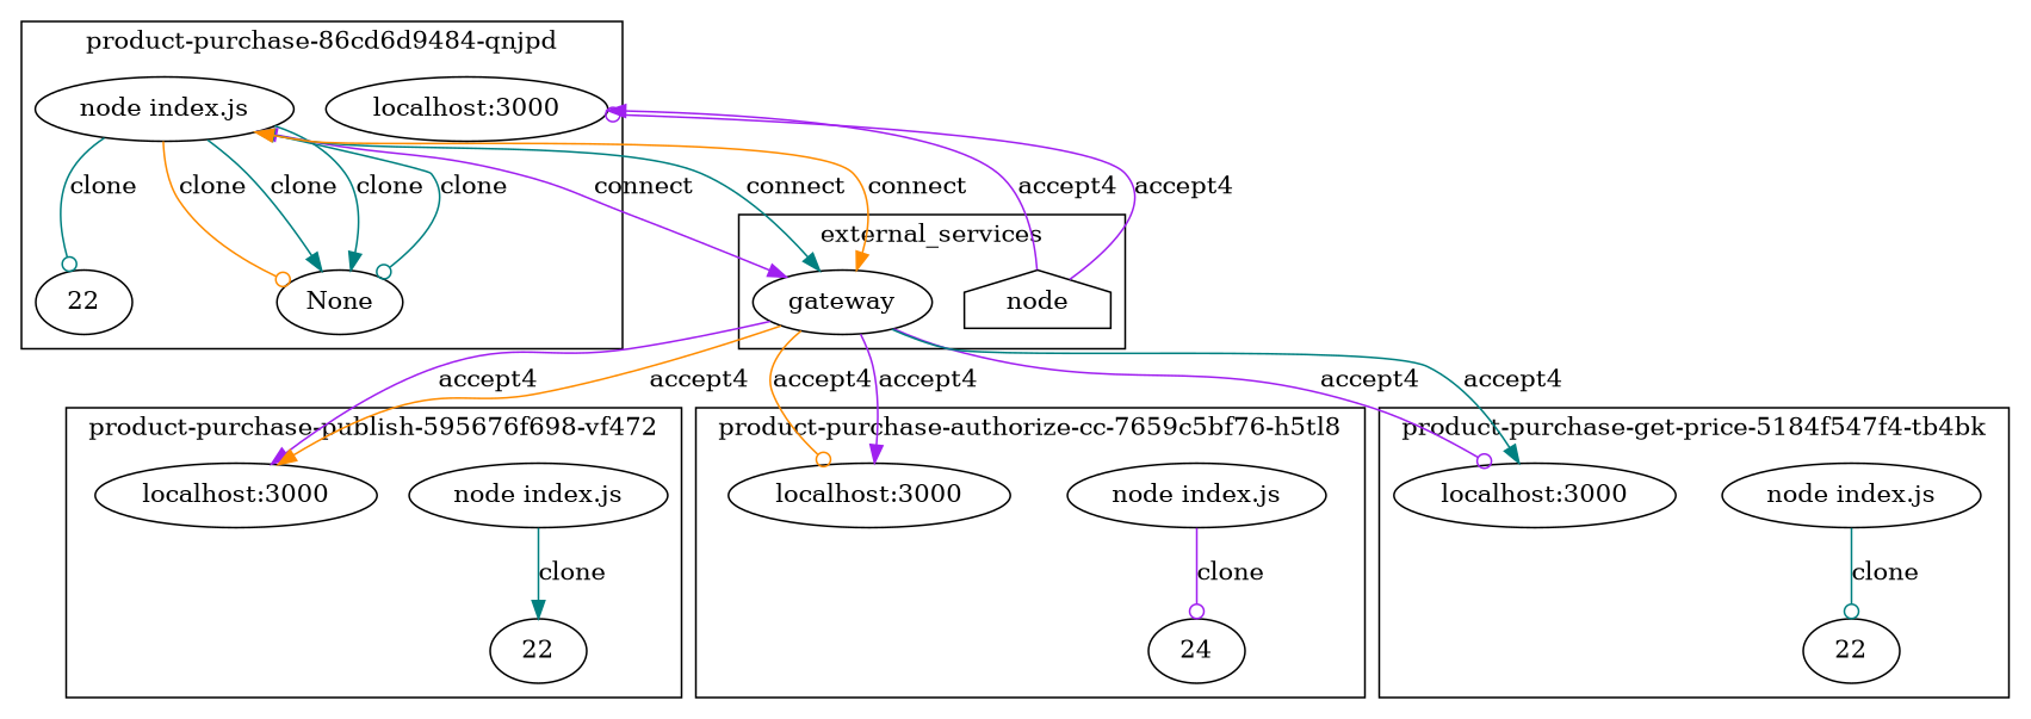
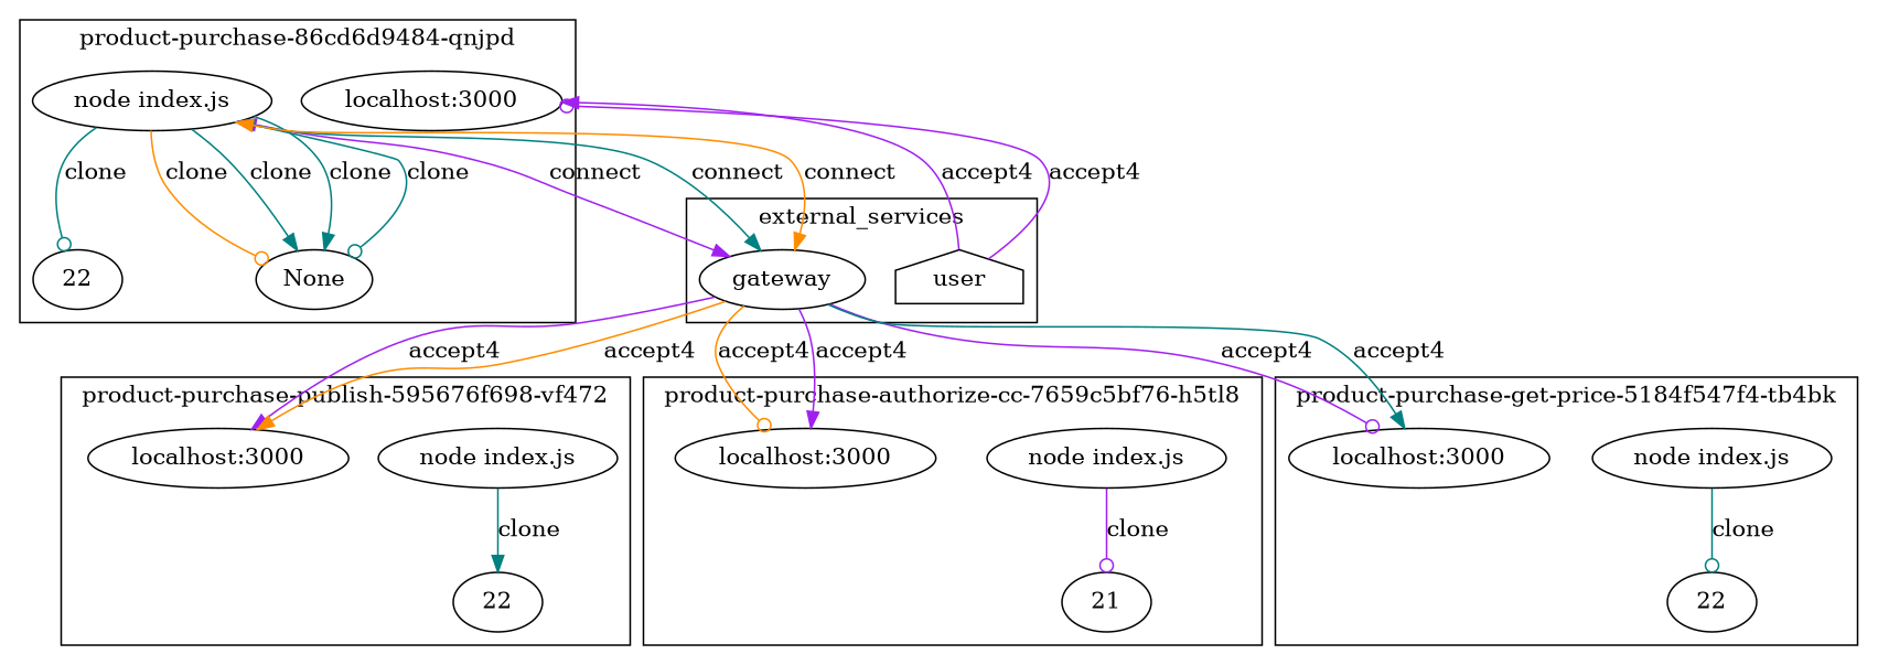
  digraph {
    edge [arrowhead=normal color=teal]
    n1 [label="node index.js"]
    n2 [label=22]
    n3 [label="localhost:3000"]
    n4 [label="node index.js"]
-   n5 [label=24]
+   n5 [label=21]
    n6 [label="localhost:3000"]
    n7 [label="node index.js"]
    n8 [label=22]
    None
    n10 [label="localhost:3000"]
    n11 [label="node index.js"]
    n12 [label=22]
    n13 [label="localhost:3000"]
    n14 [label=gateway]
-   user [shape=house label="node"]
+   user [shape=house]
    subgraph cluster_1 {
      label=" product-purchase-publish-595676f698-vf472 "
      n1
      n2
      n3
    }
    subgraph cluster_2 {
      label=" product-purchase-authorize-cc-7659c5bf76-h5tl8 "
      n4
      n5
      n6
    }
    subgraph cluster_3 {
      label=" product-purchase-86cd6d9484-qnjpd "
      n7
      n8
      None
      n10
    }
    subgraph cluster_4 {
      label=" product-purchase-get-price-5184f547f4-tb4bk "
      n11
      n12
      n13
    }
    subgraph cluster_5 {
      label=external_services
      n14
      user
    }
    n1 -> n2 [label=clone]
    n4 -> n5 [arrowhead=odot color=purple label=clone]
    n7 -> n8 [arrowhead=odot label=clone]
    n7 -> None [arrowhead=odot color=darkorange label=clone]
    n7 -> None [label=clone]
    n7 -> None [label=clone]
    n7 -> None [arrowhead=odot label=clone]
    n7 -> n14 [color=purple dir=both label=connect arrowhead=""]
    n7 -> n14 [dir=both label=connect arrowhead=""]
    n7 -> n14 [color=darkorange dir=both label=connect arrowhead=""]
    n11 -> n12 [arrowhead=odot label=clone]
    n14 -> n3 [color=purple label=accept4]
    n14 -> n3 [color=darkorange label=accept4]
    n14 -> n6 [arrowhead=odot color=darkorange label=accept4]
    n14 -> n6 [color=purple label=accept4]
    n14 -> n13 [arrowhead=odot color=purple label=accept4]
    n14 -> n13 [label=accept4]
    user -> n10 [color=purple label=accept4]
    user -> n10 [arrowhead=odot color=purple label=accept4]
  }
